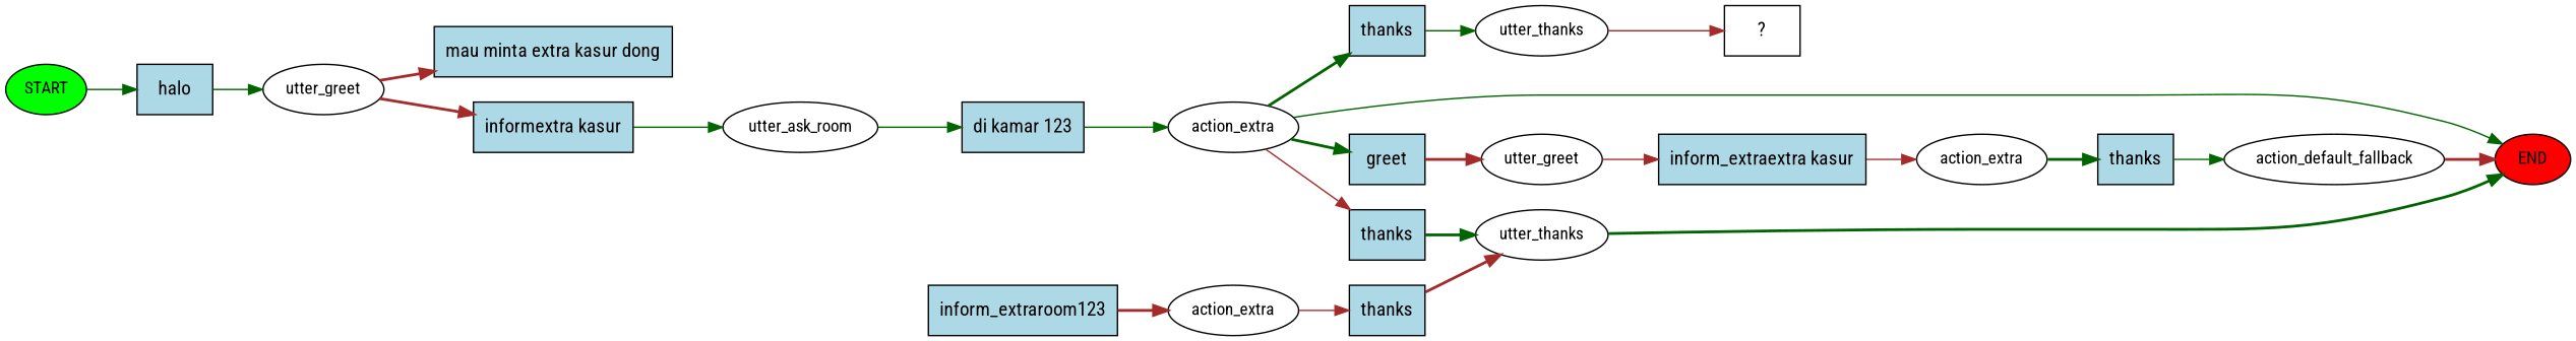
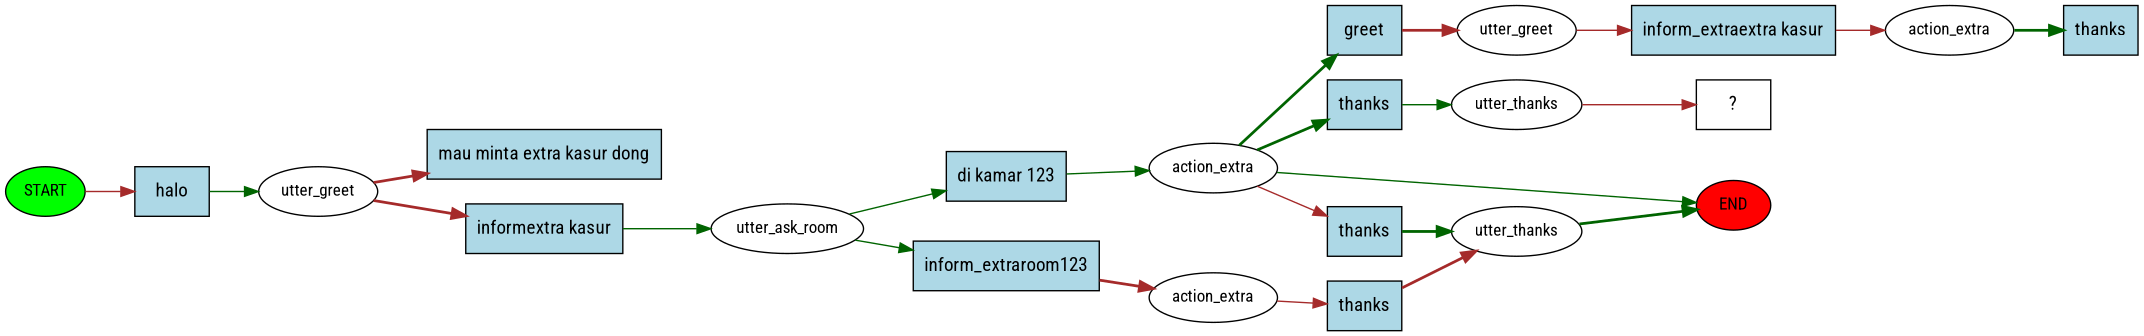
  digraph {
    fontname="Roboto Condensed"
    rankdir=LR
    node [fillcolor=lightblue fontname="Roboto Condensed" style=filled shape=rect]
    edge [color=darkgreen fontname="Roboto Condensed" style=solid]
    n1 [fillcolor=green fontsize=12 label=START shape=""]
    n2 [label=halo]
    n3 [fontsize=12 label=utter_greet fillcolor="" style="" shape=""]
    n4 [fillcolor=red fontsize=12 label=END shape=""]
    n5 [label="mau minta extra kasur dong"]
    n6 [label="informextra kasur"]
    n7 [fontsize=12 label=utter_ask_room fillcolor="" style="" shape=""]
    n8 [label="di kamar 123"]
    n9 [label=inform_extraroom123]
    n10 [fontsize=12 label=action_extra fillcolor="" style="" shape=""]
    n11 [fontsize=12 label=action_extra fillcolor="" style="" shape=""]
    n12 [label=greet]
    n13 [label=thanks]
    n14 [label=thanks]
    n15 [fontsize=12 label=utter_greet fillcolor="" style="" shape=""]
    n16 [fontsize=12 label=utter_thanks fillcolor="" style="" shape=""]
    n17 [fontsize=12 label=utter_thanks fillcolor="" style="" shape=""]
    n18 [label="inform_extraextra kasur"]
    n19 [fontsize=12 label=action_extra fillcolor="" style="" shape=""]
    n20 [label=thanks]
-   n21 [fontsize=12 label=action_default_fallback fillcolor="" style="" shape=""]
    n22 [label=thanks]
    n23 [label="  ?  " fillcolor="" style=""]
-   n1 -> n2
+   n1 -> n2 [color=brown]
    n2 -> n3
    n3 -> n5 [color=brown style=bold]
    n3 -> n6 [color=brown style=bold]
    n6 -> n7
    n7 -> n8
+   n7 -> n9
    n8 -> n10
    n9 -> n11 [color=brown style=bold]
    n10 -> n4
    n10 -> n12 [style=bold]
    n10 -> n13 [color=brown]
    n10 -> n14 [style=bold]
    n11 -> n22 [color=brown]
    n12 -> n15 [color=brown style=bold]
    n13 -> n16 [style=bold]
    n14 -> n17
    n15 -> n18 [color=brown]
    n16 -> n4 [style=bold]
    n17 -> n23 [color=brown]
    n18 -> n19 [color=brown]
    n19 -> n20 [style=bold]
-   n20 -> n21
-   n21 -> n4 [color=brown style=bold]
    n22 -> n16 [color=brown style=bold]
  }
